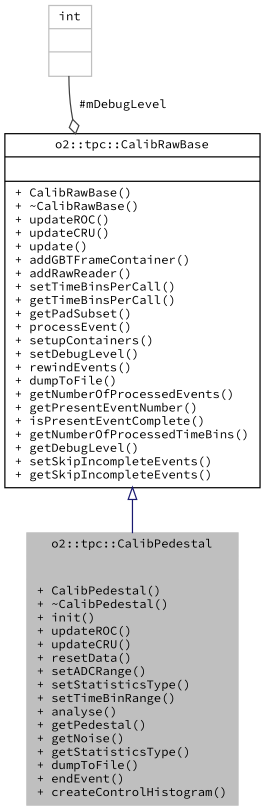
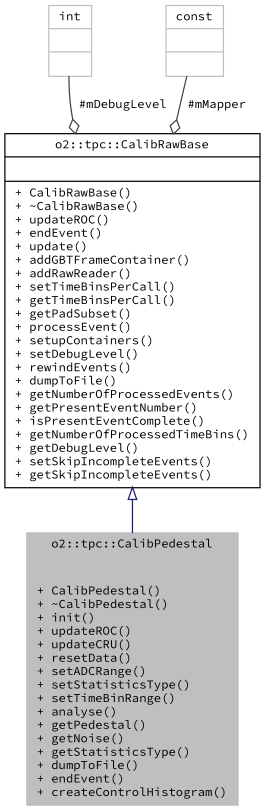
  digraph {
    fontname="Source Code Pro"
    node [color=grey75 fontname="Source Code Pro" fontsize=10 shape=record]
    edge [color=grey25 fontname="Source Code Pro" fontsize=10 labelfontname=Helvetica labelfontsize=10 style=solid arrowhead=odiamond]
    n1 [fillcolor=grey75 fontcolor=black height=0.2 label="{o2::tpc::CalibPedestal\n||+ CalibPedestal()\l+ ~CalibPedestal()\l+ init()\l+ updateROC()\l+ updateCRU()\l+ resetData()\l+ setADCRange()\l+ setStatisticsType()\l+ setTimeBinRange()\l+ analyse()\l+ getPedestal()\l+ getNoise()\l+ getStatisticsType()\l+ dumpToFile()\l+ endEvent()\l+ createControlHistogram()\l}" style=filled width=0.4]
-   n2 [color=black height=0.2 label="{o2::tpc::CalibRawBase\n||+ CalibRawBase()\l+ ~CalibRawBase()\l+ updateROC()\l+ updateCRU()\l+ update()\l+ addGBTFrameContainer()\l+ addRawReader()\l+ setTimeBinsPerCall()\l+ getTimeBinsPerCall()\l+ getPadSubset()\l+ processEvent()\l+ setupContainers()\l+ setDebugLevel()\l+ rewindEvents()\l+ dumpToFile()\l+ getNumberOfProcessedEvents()\l+ getPresentEventNumber()\l+ isPresentEventComplete()\l+ getNumberOfProcessedTimeBins()\l+ getDebugLevel()\l+ setSkipIncompleteEvents()\l+ getSkipIncompleteEvents()\l}" width=0.4]
+   n2 [color=black height=0.2 label="{o2::tpc::CalibRawBase\n||+ CalibRawBase()\l+ ~CalibRawBase()\l+ updateROC()\l+ endEvent()\l+ update()\l+ addGBTFrameContainer()\l+ addRawReader()\l+ setTimeBinsPerCall()\l+ getTimeBinsPerCall()\l+ getPadSubset()\l+ processEvent()\l+ setupContainers()\l+ setDebugLevel()\l+ rewindEvents()\l+ dumpToFile()\l+ getNumberOfProcessedEvents()\l+ getPresentEventNumber()\l+ isPresentEventComplete()\l+ getNumberOfProcessedTimeBins()\l+ getDebugLevel()\l+ setSkipIncompleteEvents()\l+ getSkipIncompleteEvents()\l}" width=0.4]
    n3 [height=0.2 label="{int\n||}" width=0.4]
+   n4 [height=0.2 label="{const\n||}" width=0.4]
    n2 -> n1 [arrowtail=onormal color=midnightblue dir=back arrowhead=""]
    n3 -> n2 [label=" #mDebugLevel"]
+   n4 -> n2 [label=" #mMapper"]
  }
